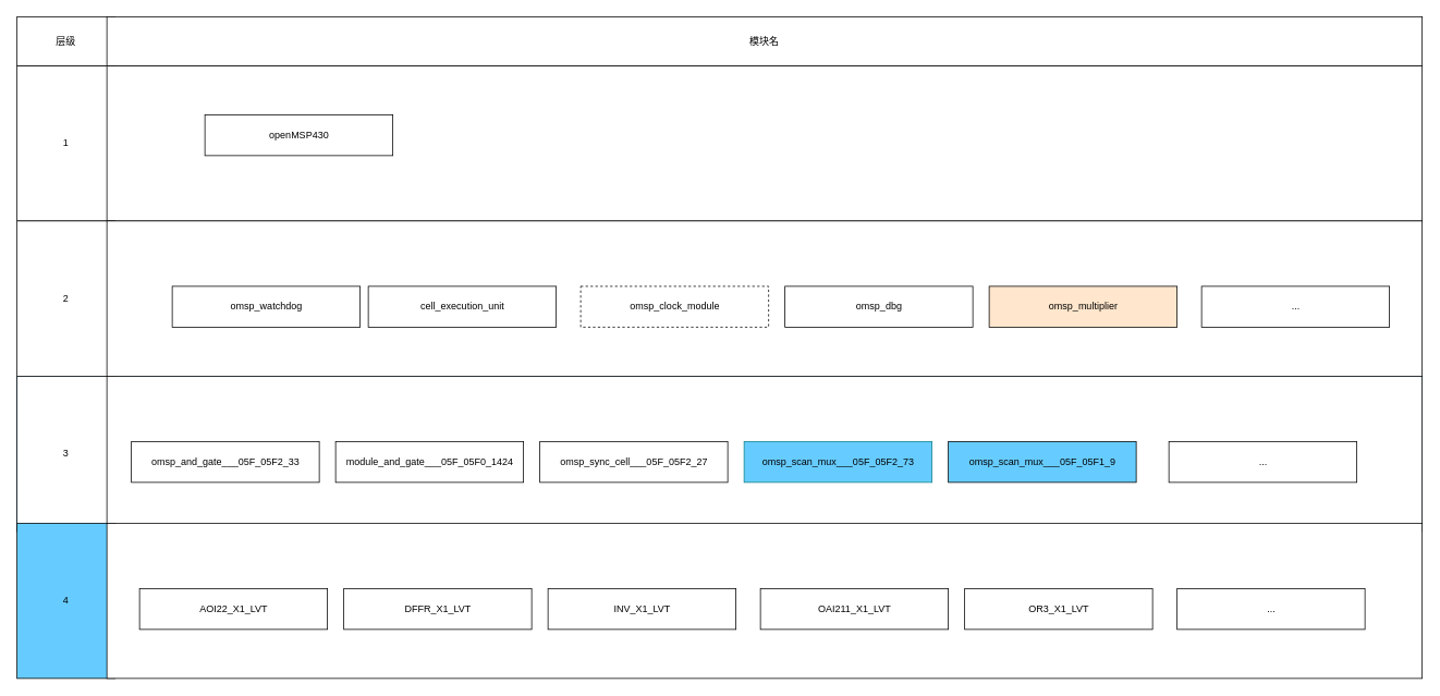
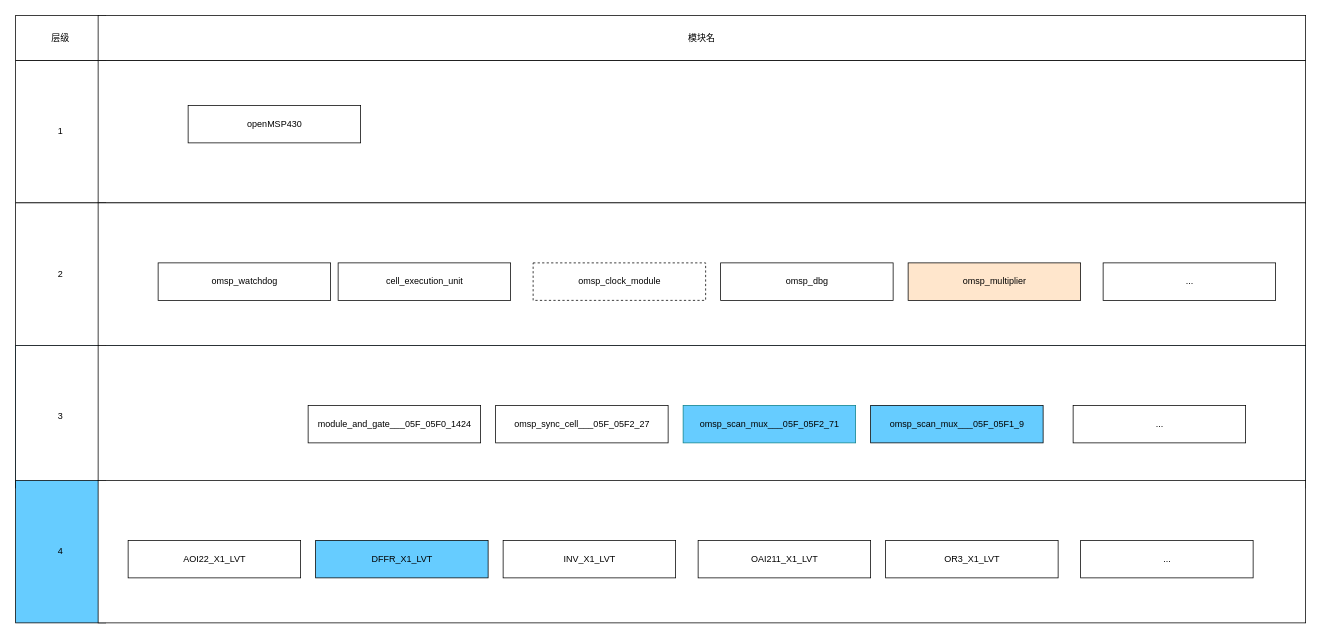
  <mxCell id="0" />
  <mxCell id="1" parent="0" />
  <mxCell id="2" value="" style="group" parent="1" vertex="1" connectable="0"><mxGeometry x="20" y="80" width="1720" height="190" as="geometry" /></mxCell>
  <mxCell id="3" value="" style="group" parent="2" vertex="1" connectable="0"><mxGeometry width="1720" height="190" as="geometry" /></mxCell>
  <mxCell id="4" value="1" style="rounded=0;whiteSpace=wrap;html=1;" parent="3" vertex="1"><mxGeometry width="120" height="190" as="geometry" /></mxCell>
  <mxCell id="5" value="" style="rounded=0;whiteSpace=wrap;html=1;" parent="3" vertex="1"><mxGeometry x="110" width="1610" height="190" as="geometry" /></mxCell>
  <mxCell id="6" value="openMSP430" style="html=1;container=1;" parent="3" vertex="1"><mxGeometry x="230" y="60" width="230" height="50" as="geometry" /></mxCell>
  <mxCell id="7" value="" style="group" parent="1" vertex="1" connectable="0"><mxGeometry x="20" y="20" width="1720" height="60" as="geometry" /></mxCell>
  <mxCell id="8" value="层级" style="rounded=0;whiteSpace=wrap;html=1;" parent="7" vertex="1"><mxGeometry width="120" height="60" as="geometry" /></mxCell>
  <mxCell id="9" value="模块名" style="rounded=0;whiteSpace=wrap;html=1;" parent="7" vertex="1"><mxGeometry x="110" width="1610" height="60" as="geometry" /></mxCell>
  <mxCell id="10" value="" style="group" parent="1" vertex="1" connectable="0"><mxGeometry x="20" y="270" width="1720" height="190" as="geometry" /></mxCell>
  <mxCell id="11" value="" style="group" parent="10" vertex="1" connectable="0"><mxGeometry width="1720" height="190" as="geometry" /></mxCell>
  <mxCell id="12" value="2" style="rounded=0;whiteSpace=wrap;html=1;" parent="11" vertex="1"><mxGeometry width="120" height="190" as="geometry" /></mxCell>
  <mxCell id="13" value="" style="rounded=0;whiteSpace=wrap;html=1;" parent="11" vertex="1"><mxGeometry x="110" width="1610" height="190" as="geometry" /></mxCell>
  <mxCell id="14" value="" style="group" parent="11" vertex="1" connectable="0"><mxGeometry x="190" y="80" width="1490" height="50" as="geometry" /></mxCell>
  <mxCell id="15" value="omsp_watchdog" style="html=1;" parent="14" vertex="1"><mxGeometry width="230" height="50" as="geometry" /></mxCell>
  <mxCell id="16" value="cell_execution_unit" style="html=1;" parent="14" vertex="1"><mxGeometry x="240" width="230" height="50" as="geometry" /></mxCell>
  <mxCell id="17" value="omsp_clock_module" style="html=1;dashed=1;" parent="14" vertex="1"><mxGeometry x="500" width="230" height="50" as="geometry" /></mxCell>
  <mxCell id="18" value="omsp_dbg" style="html=1;" parent="14" vertex="1"><mxGeometry x="750" width="230" height="50" as="geometry" /></mxCell>
  <mxCell id="19" value="omsp_multiplier" style="html=1;fillColor=#ffe6cc;" parent="14" vertex="1"><mxGeometry x="1000" width="230" height="50" as="geometry" /></mxCell>
  <mxCell id="20" value="..." style="html=1;" parent="14" vertex="1"><mxGeometry x="1260" width="230" height="50" as="geometry" /></mxCell>
  <mxCell id="21" value="" style="group;fillColor=#b1ddf0;strokeColor=#10739e;" parent="1" vertex="1" connectable="0"><mxGeometry x="20" y="460" width="1720" height="190" as="geometry" /></mxCell>
  <mxCell id="22" value="" style="group" parent="21" vertex="1" connectable="0"><mxGeometry width="1720" height="190" as="geometry" /></mxCell>
  <mxCell id="23" value="3" style="rounded=0;whiteSpace=wrap;html=1;" parent="22" vertex="1"><mxGeometry width="120" height="190" as="geometry" /></mxCell>
  <mxCell id="24" value="" style="rounded=0;whiteSpace=wrap;html=1;" parent="22" vertex="1"><mxGeometry x="110" width="1610" height="190" as="geometry" /></mxCell>
  <mxCell id="25" value="" style="group" parent="22" vertex="1" connectable="0"><mxGeometry x="140" y="80" width="1500" height="50" as="geometry" /></mxCell>
- <mxCell id="26" value="omsp_and_gate___05F_05F2_33" style="html=1;" parent="25" vertex="1"><mxGeometry width="230" height="50" as="geometry" /></mxCell>
  <mxCell id="27" value="module_and_gate___05F_05F0_1424" style="html=1;" parent="25" vertex="1"><mxGeometry x="250" width="230" height="50" as="geometry" /></mxCell>
  <mxCell id="28" value="omsp_sync_cell___05F_05F2_27" style="html=1;" parent="25" vertex="1"><mxGeometry x="500" width="230" height="50" as="geometry" /></mxCell>
- <mxCell id="29" value="omsp_scan_mux___05F_05F2_73" style="html=1;fillColor=#66CCFF;strokeColor=#0e8088;" parent="25" vertex="1"><mxGeometry x="750" width="230" height="50" as="geometry" /></mxCell>
+ <mxCell id="29" value="omsp_scan_mux___05F_05F2_71" style="html=1;fillColor=#66CCFF;strokeColor=#0e8088;" parent="25" vertex="1"><mxGeometry x="750" width="230" height="50" as="geometry" /></mxCell>
  <mxCell id="30" value="omsp_scan_mux___05F_05F1_9" style="html=1;fillColor=#66CCFF;" parent="25" vertex="1"><mxGeometry x="1000" width="230" height="50" as="geometry" /></mxCell>
  <mxCell id="31" value="..." style="html=1;" parent="25" vertex="1"><mxGeometry x="1270" width="230" height="50" as="geometry" /></mxCell>
  <mxCell id="32" value="" style="group" parent="1" vertex="1" connectable="0"><mxGeometry x="20" y="640" width="1720" height="190" as="geometry" /></mxCell>
  <mxCell id="33" value="4" style="rounded=0;whiteSpace=wrap;html=1;fillColor=#66CCFF;" parent="32" vertex="1"><mxGeometry width="120" height="190" as="geometry" /></mxCell>
  <mxCell id="34" value="" style="rounded=0;whiteSpace=wrap;html=1;" parent="32" vertex="1"><mxGeometry x="110" width="1610" height="190" as="geometry" /></mxCell>
  <mxCell id="35" value="" style="group" parent="32" vertex="1" connectable="0"><mxGeometry x="150" y="80" width="1500" height="50" as="geometry" /></mxCell>
  <mxCell id="36" value="AOI22_X1_LVT" style="html=1;" parent="35" vertex="1"><mxGeometry width="230" height="50" as="geometry" /></mxCell>
- <mxCell id="37" value="DFFR_X1_LVT" style="html=1;" parent="35" vertex="1"><mxGeometry x="250" width="230" height="50" as="geometry" /></mxCell>
+ <mxCell id="37" value="DFFR_X1_LVT" style="html=1;fillColor=#66ccff;" parent="35" vertex="1"><mxGeometry x="250" width="230" height="50" as="geometry" /></mxCell>
  <mxCell id="38" value="INV_X1_LVT" style="html=1;" parent="35" vertex="1"><mxGeometry x="500" width="230" height="50" as="geometry" /></mxCell>
  <mxCell id="39" value="OAI211_X1_LVT" style="html=1;" parent="35" vertex="1"><mxGeometry x="760" width="230" height="50" as="geometry" /></mxCell>
  <mxCell id="40" value="OR3_X1_LVT" style="html=1;" parent="35" vertex="1"><mxGeometry x="1010" width="230" height="50" as="geometry" /></mxCell>
  <mxCell id="41" value="..." style="html=1;" parent="35" vertex="1"><mxGeometry x="1270" width="230" height="50" as="geometry" /></mxCell>
